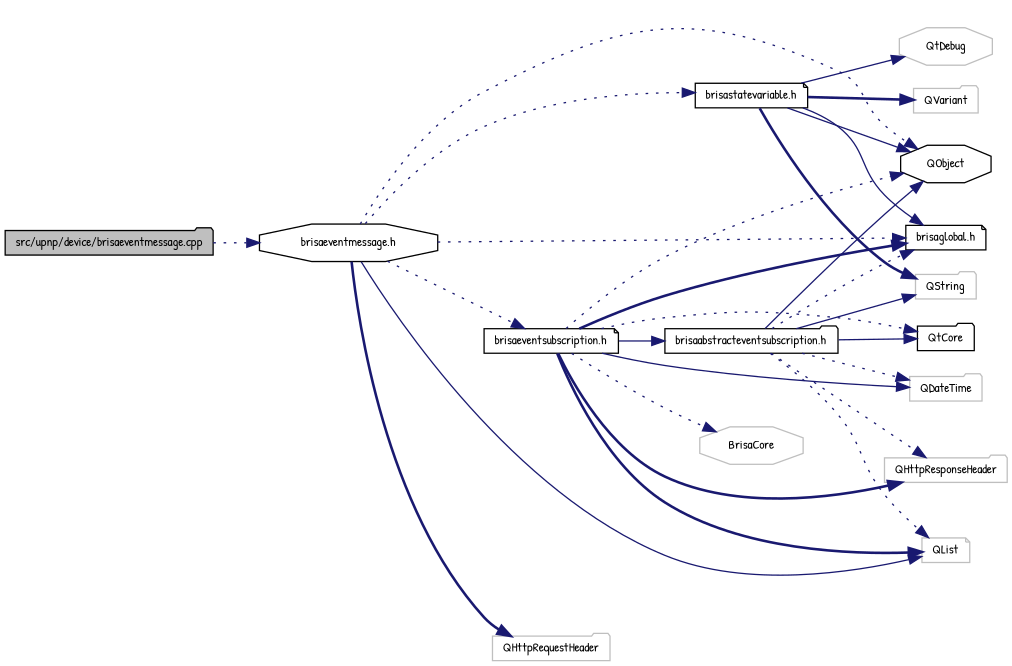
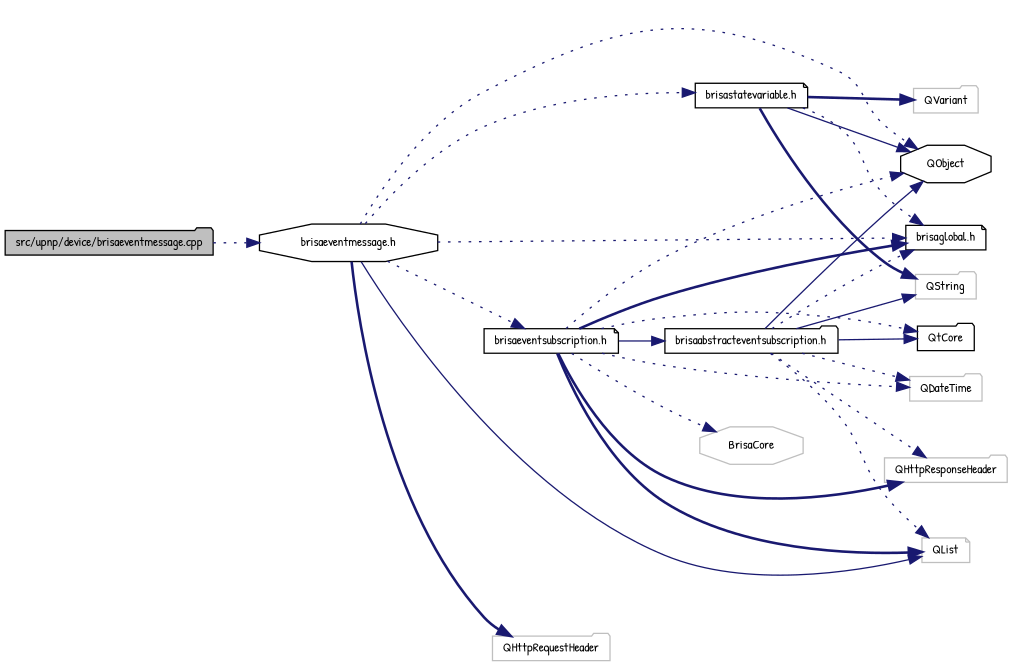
  digraph {
    fontname="Patrick Hand"
    rankdir=LR
    node [color=black fontname="Patrick Hand" fontsize=10 shape=folder]
    edge [color=midnightblue fontname="Patrick Hand" fontsize=10 labelfontname=FreeSans labelfontsize=10 style=dotted]
    n1 [fillcolor=grey75 fontcolor=black height=0.2 label="src/upnp/device/brisaeventmessage.cpp" style=filled width=0.4]
    n2 [height=0.2 label="brisaeventmessage.h" shape=octagon width=0.4]
    n3 [height=0.2 label=QObject shape=octagon width=0.4]
    n4 [color=grey75 height=0.2 label=QList shape=note width=0.4]
    n5 [color=grey75 height=0.2 label=QHttpRequestHeader width=0.4]
    n6 [height=0.2 label="brisastatevariable.h" shape=note width=0.4]
    n7 [height=0.2 label="brisaglobal.h" shape=note width=0.4]
    n8 [height=0.2 label="brisaeventsubscription.h" shape=note width=0.4]
    n9 [color=grey75 height=0.2 label=QString width=0.4]
    n10 [color=grey75 height=0.2 label=QVariant width=0.4]
-   n11 [color=grey75 height=0.2 label=QtDebug shape=octagon width=0.4]
    n12 [height=0.2 label="brisaabstracteventsubscription.h" width=0.4]
    n13 [color=grey75 height=0.2 label=QDateTime width=0.4]
    n14 [color=grey75 height=0.2 label=QHttpResponseHeader width=0.4]
    n15 [color=grey75 height=0.2 label=BrisaCore shape=octagon width=0.4]
    n16 [height=0.2 label=QtCore width=0.4]
    n1 -> n2
    n2 -> n3
    n2 -> n4 [style=solid]
    n2 -> n5 [style=bold]
    n2 -> n6
    n2 -> n7
    n2 -> n8
    n6 -> n3 [style=solid]
-   n6 -> n7 [style=solid]
+   n6 -> n7
    n6 -> n9 [style=bold]
    n6 -> n10 [style=bold]
-   n6 -> n11 [style=solid]
    n8 -> n3
    n8 -> n4 [style=bold]
    n8 -> n7 [style=bold]
    n8 -> n12 [style=solid]
-   n8 -> n13 [style=solid]
+   n8 -> n13
    n8 -> n14 [style=bold]
    n8 -> n15
    n8 -> n16
    n12 -> n3 [style=solid]
    n12 -> n4
    n12 -> n7
    n12 -> n9 [style=solid]
    n12 -> n13
    n12 -> n14
    n12 -> n16 [style=solid]
  }
